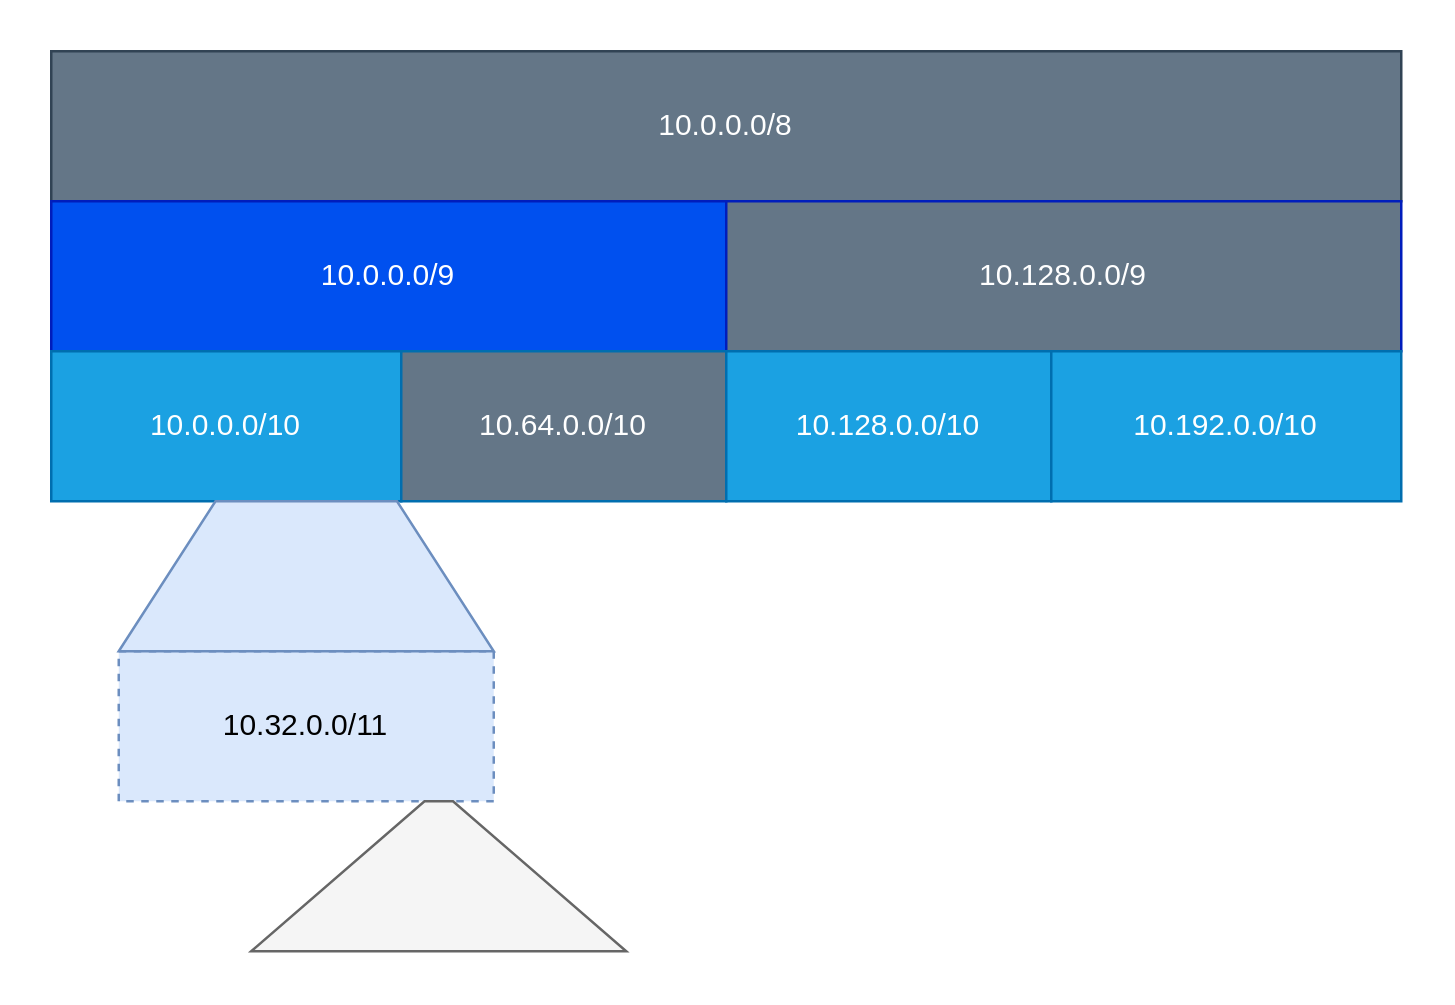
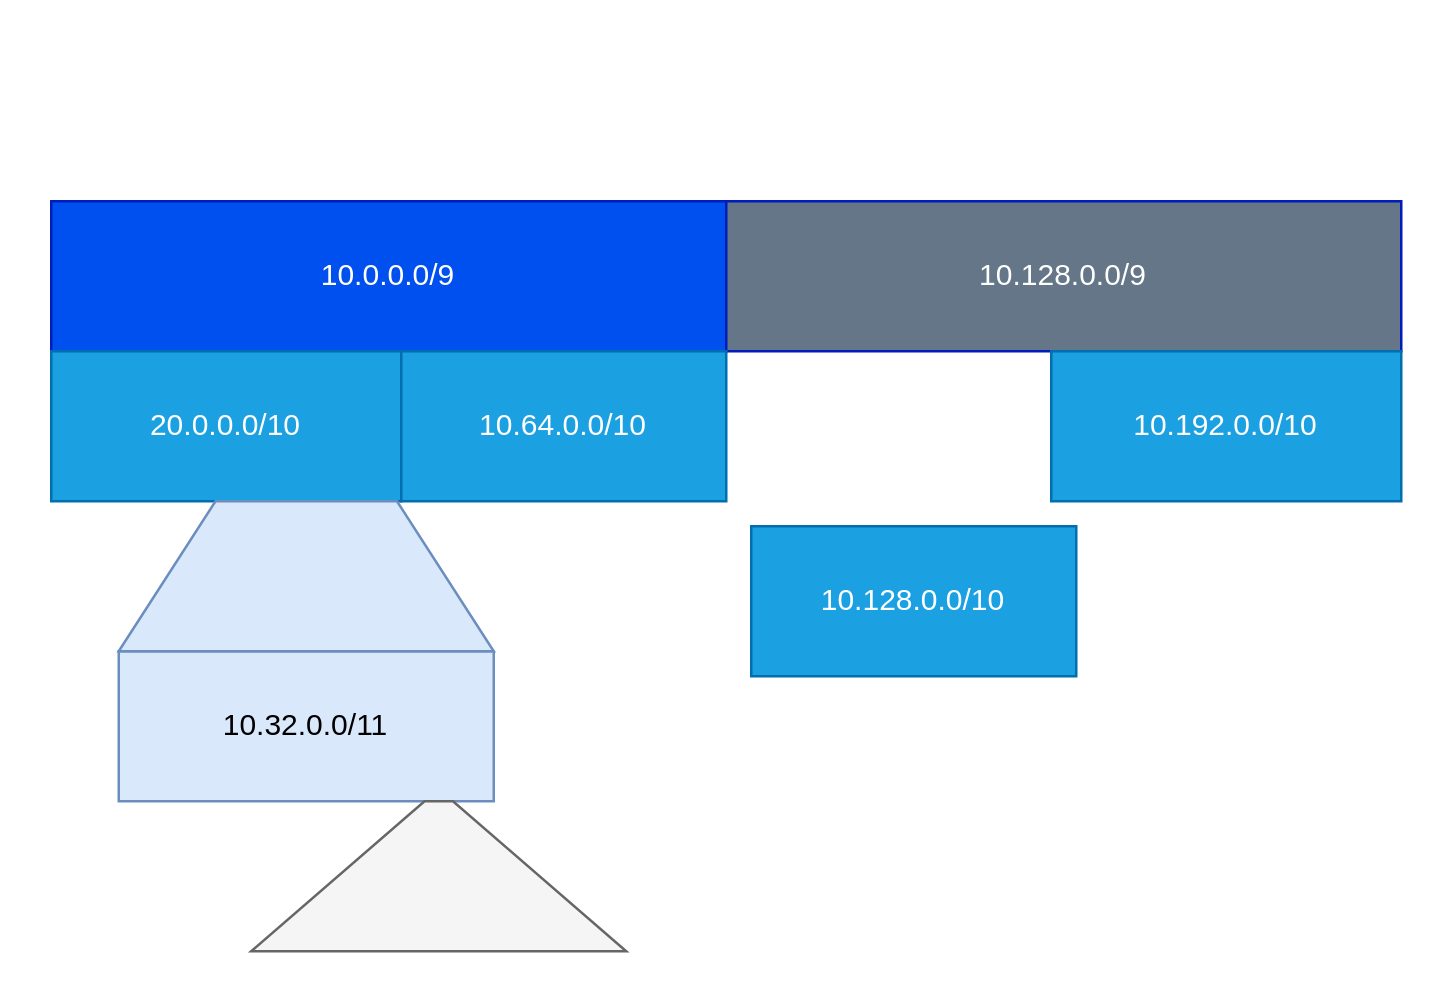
  <mxCell id="0" />
  <mxCell id="1" parent="0" />
- <mxCell id="2" value="10.0.0.0/8" style="rounded=0;whiteSpace=wrap;html=1;fillColor=#647687;strokeColor=#314354;fontColor=#ffffff;" vertex="1" parent="1"><mxGeometry x="20" y="20" width="540" height="60" as="geometry" /></mxCell>
  <mxCell id="3" value="10.0.0.0/9" style="rounded=0;whiteSpace=wrap;html=1;fillColor=#0050ef;strokeColor=#001DBC;fontColor=#ffffff;" vertex="1" parent="1"><mxGeometry x="20" y="80" width="270" height="60" as="geometry" /></mxCell>
  <mxCell id="4" value="10.128.0.0/9" style="rounded=0;whiteSpace=wrap;html=1;fillColor=#647687;strokeColor=#001DBC;fontColor=#ffffff;" vertex="1" parent="1"><mxGeometry x="290" y="80" width="270" height="60" as="geometry" /></mxCell>
- <mxCell id="5" value="10.0.0.0/10" style="rounded=0;whiteSpace=wrap;html=1;fillColor=#1ba1e2;strokeColor=#006EAF;fontColor=#ffffff;" vertex="1" parent="1"><mxGeometry x="20" y="140" width="140" height="60" as="geometry" /></mxCell>
- <mxCell id="6" value="10.64.0.0/10" style="rounded=0;whiteSpace=wrap;html=1;fillColor=#647687;strokeColor=#006EAF;fontColor=#ffffff;" vertex="1" parent="1"><mxGeometry x="160" y="140" width="130" height="60" as="geometry" /></mxCell>
- <mxCell id="7" value="10.32.0.0/11" style="rounded=0;whiteSpace=wrap;html=1;fillColor=#dae8fc;strokeColor=#6c8ebf;dashed=1;" vertex="1" parent="1"><mxGeometry x="47" y="260" width="150" height="60" as="geometry" /></mxCell>
- <mxCell id="8" value="10.128.0.0/10" style="rounded=0;whiteSpace=wrap;html=1;fillColor=#1ba1e2;strokeColor=#006EAF;fontColor=#ffffff;" vertex="1" parent="1"><mxGeometry x="290" y="140" width="130" height="60" as="geometry" /></mxCell>
+ <mxCell id="5" value="20.0.0.0/10" style="rounded=0;whiteSpace=wrap;html=1;fillColor=#1ba1e2;strokeColor=#006EAF;fontColor=#ffffff;" vertex="1" parent="1"><mxGeometry x="20" y="140" width="140" height="60" as="geometry" /></mxCell>
+ <mxCell id="6" value="10.64.0.0/10" style="rounded=0;whiteSpace=wrap;html=1;fillColor=#1ba1e2;strokeColor=#006EAF;fontColor=#ffffff;" vertex="1" parent="1"><mxGeometry x="160" y="140" width="130" height="60" as="geometry" /></mxCell>
+ <mxCell id="7" value="10.32.0.0/11" style="rounded=0;whiteSpace=wrap;html=1;fillColor=#dae8fc;strokeColor=#6c8ebf;" vertex="1" parent="1"><mxGeometry x="47" y="260" width="150" height="60" as="geometry" /></mxCell>
+ <mxCell id="8" value="10.128.0.0/10" style="rounded=0;whiteSpace=wrap;html=1;fillColor=#1ba1e2;strokeColor=#006EAF;fontColor=#ffffff;" vertex="1" parent="1"><mxGeometry x="300" y="210" width="130" height="60" as="geometry" /></mxCell>
  <mxCell id="9" value="10.192.0.0/10" style="rounded=0;whiteSpace=wrap;html=1;fillColor=#1ba1e2;strokeColor=#006EAF;fontColor=#ffffff;" vertex="1" parent="1"><mxGeometry x="420" y="140" width="140" height="60" as="geometry" /></mxCell>
  <mxCell id="10" value="" style="shape=trapezoid;perimeter=trapezoidPerimeter;whiteSpace=wrap;html=1;size=0.462;fillColor=#f5f5f5;strokeColor=#666666;fontColor=#333333;" vertex="1" parent="1"><mxGeometry x="100" y="320" width="150" height="60" as="geometry" /></mxCell>
  <mxCell id="11" value="" style="shape=trapezoid;perimeter=trapezoidPerimeter;whiteSpace=wrap;html=1;size=0.258;fillColor=#dae8fc;strokeColor=#6c8ebf;" vertex="1" parent="1"><mxGeometry x="47" y="200" width="150" height="60" as="geometry" /></mxCell>
